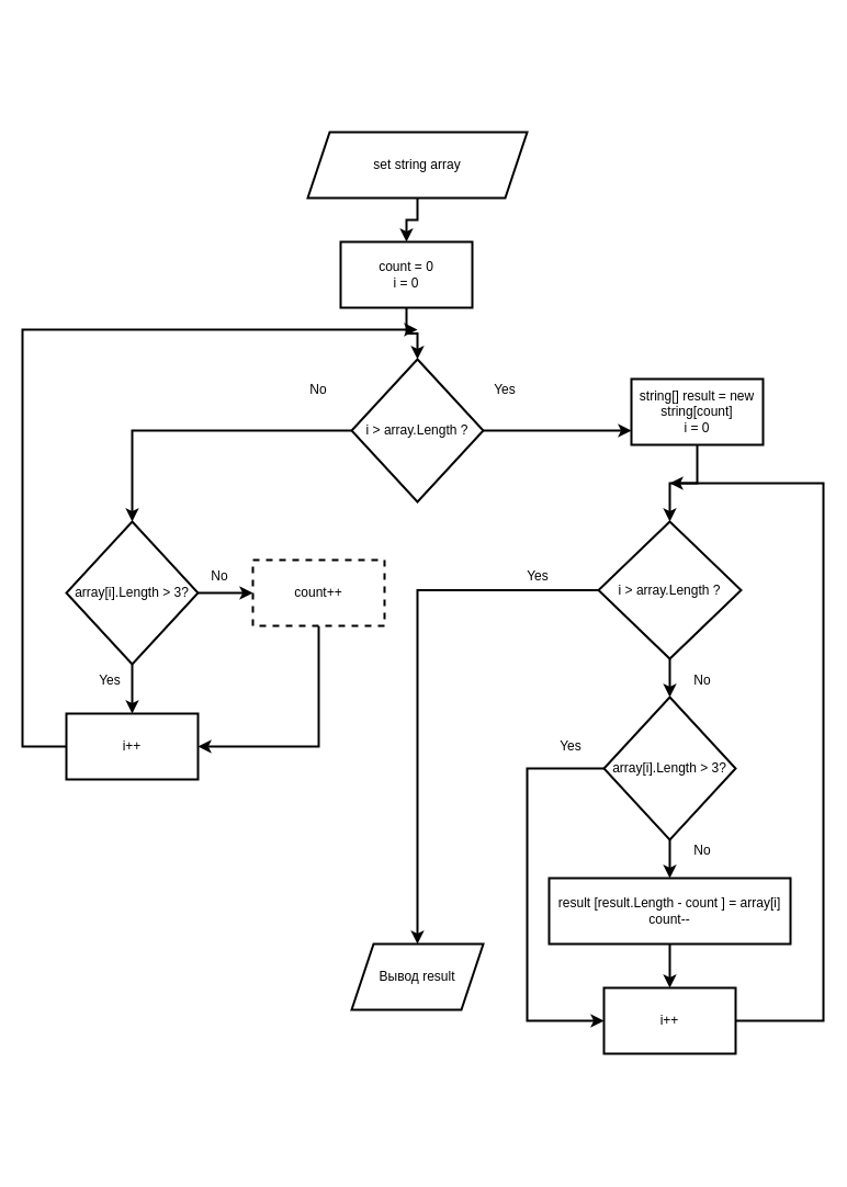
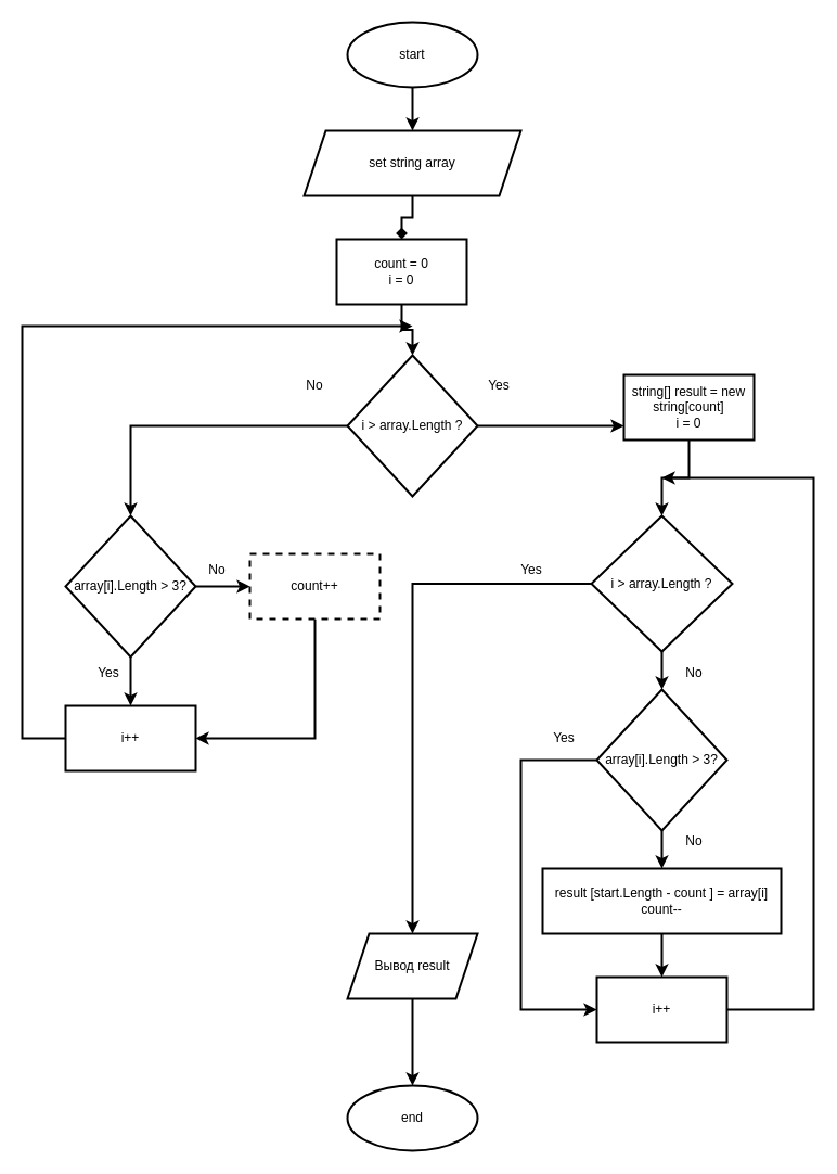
  <mxCell id="0" />
  <mxCell id="1" parent="0" />
- <mxCell id="4" value="" style="edgeStyle=orthogonalEdgeStyle;rounded=0;orthogonalLoop=1;jettySize=auto;html=1;strokeWidth=2;" edge="1" parent="1" source="5" target="10"><mxGeometry relative="1" as="geometry" /></mxCell>
+ <mxCell id="2" style="edgeStyle=orthogonalEdgeStyle;rounded=0;orthogonalLoop=1;jettySize=auto;html=1;strokeWidth=2;" edge="1" parent="1" source="3" target="5"><mxGeometry relative="1" as="geometry" /></mxCell>
+ <mxCell id="3" value="start" style="ellipse;whiteSpace=wrap;html=1;strokeWidth=2;" vertex="1" parent="1"><mxGeometry x="320" y="20" width="120" height="60" as="geometry" /></mxCell>
+ <mxCell id="4" value="" style="edgeStyle=orthogonalEdgeStyle;rounded=0;orthogonalLoop=1;jettySize=auto;html=1;strokeWidth=2;endArrow=diamond;" edge="1" parent="1" source="5" target="10"><mxGeometry relative="1" as="geometry" /></mxCell>
  <mxCell id="5" value="set string array" style="shape=parallelogram;perimeter=parallelogramPerimeter;whiteSpace=wrap;html=1;fixedSize=1;strokeWidth=2;" vertex="1" parent="1"><mxGeometry x="280" y="120" width="200" height="60" as="geometry" /></mxCell>
  <mxCell id="6" value="" style="edgeStyle=orthogonalEdgeStyle;rounded=0;orthogonalLoop=1;jettySize=auto;html=1;strokeWidth=2;" edge="1" parent="1" source="8" target="22"><mxGeometry relative="1" as="geometry"><Array as="points"><mxPoint x="530" y="392" /><mxPoint x="530" y="392" /></Array></mxGeometry></mxCell>
  <mxCell id="7" style="edgeStyle=orthogonalEdgeStyle;rounded=0;orthogonalLoop=1;jettySize=auto;html=1;exitX=0;exitY=0.5;exitDx=0;exitDy=0;entryX=0.5;entryY=0;entryDx=0;entryDy=0;strokeWidth=2;" edge="1" parent="1" source="8" target="14"><mxGeometry relative="1" as="geometry" /></mxCell>
  <mxCell id="8" value="i &amp;gt; array.Length ?" style="rhombus;whiteSpace=wrap;html=1;strokeWidth=2;" vertex="1" parent="1"><mxGeometry x="320" y="327" width="120" height="130" as="geometry" /></mxCell>
  <mxCell id="9" value="" style="edgeStyle=orthogonalEdgeStyle;rounded=0;orthogonalLoop=1;jettySize=auto;html=1;strokeWidth=2;" edge="1" parent="1" source="10" target="8"><mxGeometry relative="1" as="geometry" /></mxCell>
  <mxCell id="10" value="count = 0&lt;br&gt;i = 0" style="rounded=0;whiteSpace=wrap;html=1;strokeWidth=2;" vertex="1" parent="1"><mxGeometry x="310" y="220" width="120" height="60" as="geometry" /></mxCell>
  <mxCell id="11" value="No" style="text;html=1;align=center;verticalAlign=middle;whiteSpace=wrap;rounded=0;strokeWidth=2;" vertex="1" parent="1"><mxGeometry x="260" width="60" height="30" as="geometry" y="340" /></mxCell>
  <mxCell id="12" style="edgeStyle=orthogonalEdgeStyle;rounded=0;orthogonalLoop=1;jettySize=auto;html=1;entryX=0;entryY=0.5;entryDx=0;entryDy=0;strokeWidth=2;" edge="1" parent="1" source="14" target="16"><mxGeometry relative="1" as="geometry" /></mxCell>
  <mxCell id="13" style="edgeStyle=orthogonalEdgeStyle;rounded=0;orthogonalLoop=1;jettySize=auto;html=1;exitX=0.5;exitY=1;exitDx=0;exitDy=0;strokeWidth=2;" edge="1" parent="1" source="14" target="27"><mxGeometry relative="1" as="geometry" /></mxCell>
  <mxCell id="14" value="array[i].Length &amp;gt; 3?" style="rhombus;whiteSpace=wrap;html=1;strokeWidth=2;" vertex="1" parent="1"><mxGeometry x="60" y="475" width="120" height="130" as="geometry" /></mxCell>
  <mxCell id="15" style="edgeStyle=orthogonalEdgeStyle;rounded=0;orthogonalLoop=1;jettySize=auto;html=1;exitX=0.5;exitY=1;exitDx=0;exitDy=0;entryX=1;entryY=0.5;entryDx=0;entryDy=0;strokeWidth=2;" edge="1" parent="1" source="16" target="27"><mxGeometry relative="1" as="geometry" /></mxCell>
  <mxCell id="16" value="count++" style="whiteSpace=wrap;html=1;strokeWidth=2;dashed=1;" vertex="1" parent="1"><mxGeometry x="230" y="510" width="120" height="60" as="geometry" /></mxCell>
  <mxCell id="17" value="No" style="text;html=1;align=center;verticalAlign=middle;whiteSpace=wrap;rounded=0;strokeWidth=2;" vertex="1" parent="1"><mxGeometry x="170" y="510" width="60" height="30" as="geometry" /></mxCell>
+ <mxCell id="18" value="" style="edgeStyle=orthogonalEdgeStyle;rounded=0;orthogonalLoop=1;jettySize=auto;html=1;strokeWidth=2;" edge="1" parent="1" source="19" target="20"><mxGeometry relative="1" as="geometry" /></mxCell>
  <mxCell id="19" value="Вывод result" style="shape=parallelogram;perimeter=parallelogramPerimeter;whiteSpace=wrap;html=1;fixedSize=1;strokeWidth=2;" vertex="1" parent="1"><mxGeometry x="320" y="860" width="120" height="60" as="geometry" /></mxCell>
+ <mxCell id="20" value="end" style="ellipse;whiteSpace=wrap;html=1;strokeWidth=2;" vertex="1" parent="1"><mxGeometry x="320" y="1000" width="120" height="60" as="geometry" /></mxCell>
  <mxCell id="21" value="" style="edgeStyle=orthogonalEdgeStyle;rounded=0;orthogonalLoop=1;jettySize=auto;html=1;strokeWidth=2;" edge="1" parent="1" source="22" target="25"><mxGeometry relative="1" as="geometry" /></mxCell>
  <mxCell id="22" value="string[] result = new string[count]&lt;br&gt;i = 0" style="whiteSpace=wrap;html=1;strokeWidth=2;" vertex="1" parent="1"><mxGeometry x="575" y="345" width="120" height="60" as="geometry" /></mxCell>
  <mxCell id="23" style="edgeStyle=orthogonalEdgeStyle;rounded=0;orthogonalLoop=1;jettySize=auto;html=1;strokeWidth=2;" edge="1" parent="1" source="25" target="19"><mxGeometry relative="1" as="geometry" /></mxCell>
  <mxCell id="24" style="edgeStyle=orthogonalEdgeStyle;rounded=0;orthogonalLoop=1;jettySize=auto;html=1;exitX=0.5;exitY=1;exitDx=0;exitDy=0;strokeWidth=2;" edge="1" parent="1" source="25" target="33"><mxGeometry relative="1" as="geometry" /></mxCell>
  <mxCell id="25" value="&lt;span&gt;i &amp;gt; array.Length ?&lt;/span&gt;" style="rhombus;whiteSpace=wrap;html=1;strokeWidth=2;" vertex="1" parent="1"><mxGeometry x="545" y="475" width="130" height="125" as="geometry" /></mxCell>
  <mxCell id="26" style="edgeStyle=orthogonalEdgeStyle;rounded=0;orthogonalLoop=1;jettySize=auto;html=1;strokeWidth=2;" edge="1" parent="1" source="27"><mxGeometry relative="1" as="geometry"><Array as="points"><mxPoint x="20" y="680" /><mxPoint x="20" y="300" /><mxPoint x="320" y="300" /></Array><mxPoint x="380" y="300" as="targetPoint" /></mxGeometry></mxCell>
  <mxCell id="27" value="i++" style="whiteSpace=wrap;html=1;strokeWidth=2;" vertex="1" parent="1"><mxGeometry x="60" y="650" width="120" height="60" as="geometry" /></mxCell>
  <mxCell id="28" value="Yes" style="text;html=1;align=center;verticalAlign=middle;whiteSpace=wrap;rounded=0;strokeWidth=2;" vertex="1" parent="1"><mxGeometry x="70" y="605" width="60" height="30" as="geometry" /></mxCell>
  <mxCell id="29" value="Yes" style="text;html=1;align=center;verticalAlign=middle;whiteSpace=wrap;rounded=0;strokeWidth=2;" vertex="1" parent="1"><mxGeometry x="430" width="60" height="30" as="geometry" y="340" /></mxCell>
  <mxCell id="30" value="Yes" style="text;html=1;align=center;verticalAlign=middle;whiteSpace=wrap;rounded=0;strokeWidth=2;" vertex="1" parent="1"><mxGeometry x="460" y="510" width="60" height="30" as="geometry" /></mxCell>
  <mxCell id="31" style="edgeStyle=orthogonalEdgeStyle;rounded=0;orthogonalLoop=1;jettySize=auto;html=1;entryX=0.5;entryY=0;entryDx=0;entryDy=0;strokeWidth=2;" edge="1" parent="1" source="33" target="35"><mxGeometry relative="1" as="geometry" /></mxCell>
  <mxCell id="32" style="edgeStyle=orthogonalEdgeStyle;rounded=0;orthogonalLoop=1;jettySize=auto;html=1;entryX=0;entryY=0.5;entryDx=0;entryDy=0;strokeWidth=2;" edge="1" parent="1" source="33" target="38"><mxGeometry relative="1" as="geometry"><mxPoint x="474" y="922" as="targetPoint" /><Array as="points"><mxPoint x="480" y="700" /><mxPoint x="480" y="930" /></Array></mxGeometry></mxCell>
  <mxCell id="33" value="array[i].Length &amp;gt; 3?" style="rhombus;whiteSpace=wrap;html=1;strokeWidth=2;" vertex="1" parent="1"><mxGeometry x="550" y="635" width="120" height="130" as="geometry" /></mxCell>
  <mxCell id="34" style="edgeStyle=orthogonalEdgeStyle;rounded=0;orthogonalLoop=1;jettySize=auto;html=1;exitX=0.5;exitY=1;exitDx=0;exitDy=0;entryX=0.5;entryY=0;entryDx=0;entryDy=0;strokeWidth=2;" edge="1" parent="1" source="35" target="38"><mxGeometry relative="1" as="geometry" /></mxCell>
- <mxCell id="35" value="result [result.Length - count ] = array[i]&lt;br&gt;count--" style="whiteSpace=wrap;html=1;strokeWidth=2;" vertex="1" parent="1"><mxGeometry x="500" y="800" width="220" height="60" as="geometry" /></mxCell>
+ <mxCell id="35" value="result [start.Length - count ] = array[i]&lt;br&gt;count--" style="whiteSpace=wrap;html=1;strokeWidth=2;" vertex="1" parent="1"><mxGeometry x="500" y="800" width="220" height="60" as="geometry" /></mxCell>
  <mxCell id="36" value="No" style="text;html=1;align=center;verticalAlign=middle;whiteSpace=wrap;rounded=0;strokeWidth=2;" vertex="1" parent="1"><mxGeometry x="610" y="605" width="60" height="30" as="geometry" /></mxCell>
  <mxCell id="37" style="edgeStyle=orthogonalEdgeStyle;rounded=0;orthogonalLoop=1;jettySize=auto;html=1;exitX=1;exitY=0.5;exitDx=0;exitDy=0;strokeWidth=2;" edge="1" parent="1" source="38"><mxGeometry relative="1" as="geometry"><Array as="points"><mxPoint x="750" y="930" /><mxPoint x="750" y="440" /><mxPoint x="660" y="440" /></Array><mxPoint x="610" y="440" as="targetPoint" /></mxGeometry></mxCell>
  <mxCell id="38" value="i++" style="whiteSpace=wrap;html=1;strokeWidth=2;" vertex="1" parent="1"><mxGeometry x="550" y="900" width="120" height="60" as="geometry" /></mxCell>
  <mxCell id="39" value="No" style="text;html=1;align=center;verticalAlign=middle;whiteSpace=wrap;rounded=0;strokeWidth=2;" vertex="1" parent="1"><mxGeometry x="610" y="760" width="60" height="30" as="geometry" /></mxCell>
  <mxCell id="40" value="Yes" style="text;html=1;align=center;verticalAlign=middle;whiteSpace=wrap;rounded=0;strokeWidth=2;" vertex="1" parent="1"><mxGeometry x="490" y="665" width="60" height="30" as="geometry" /></mxCell>
